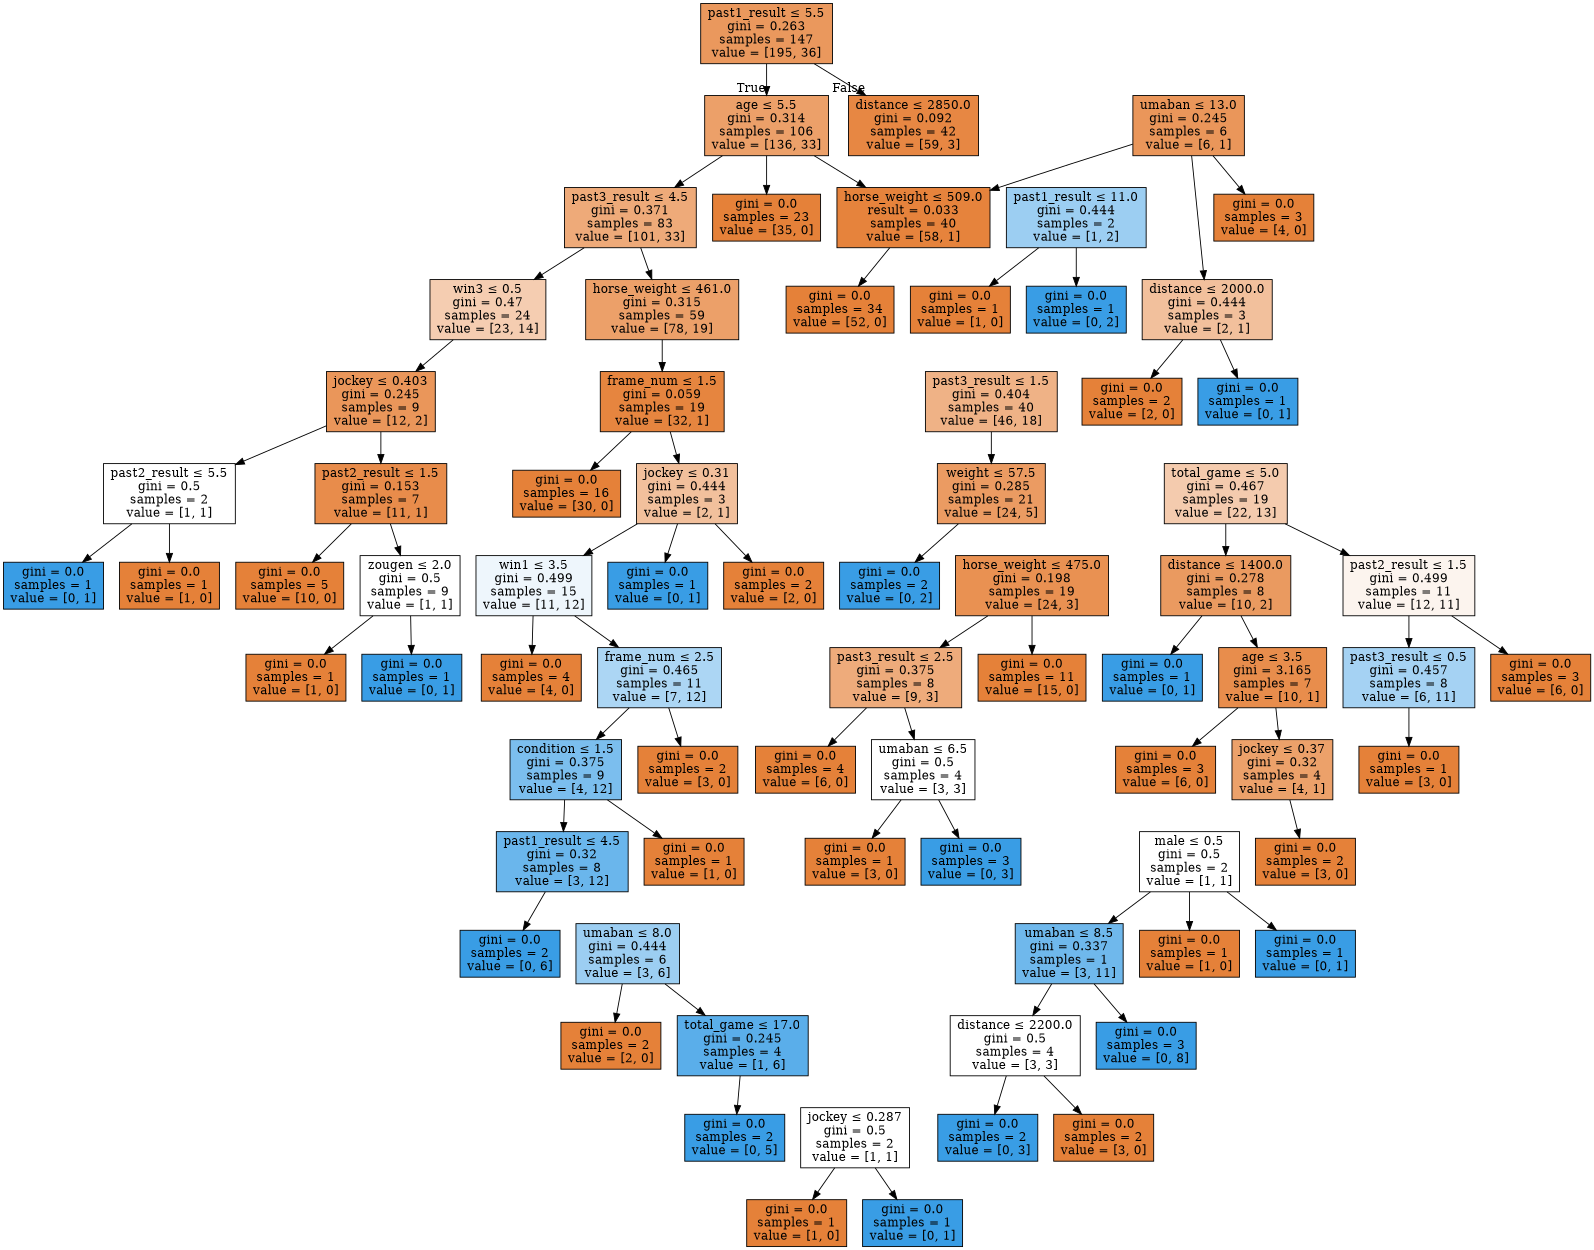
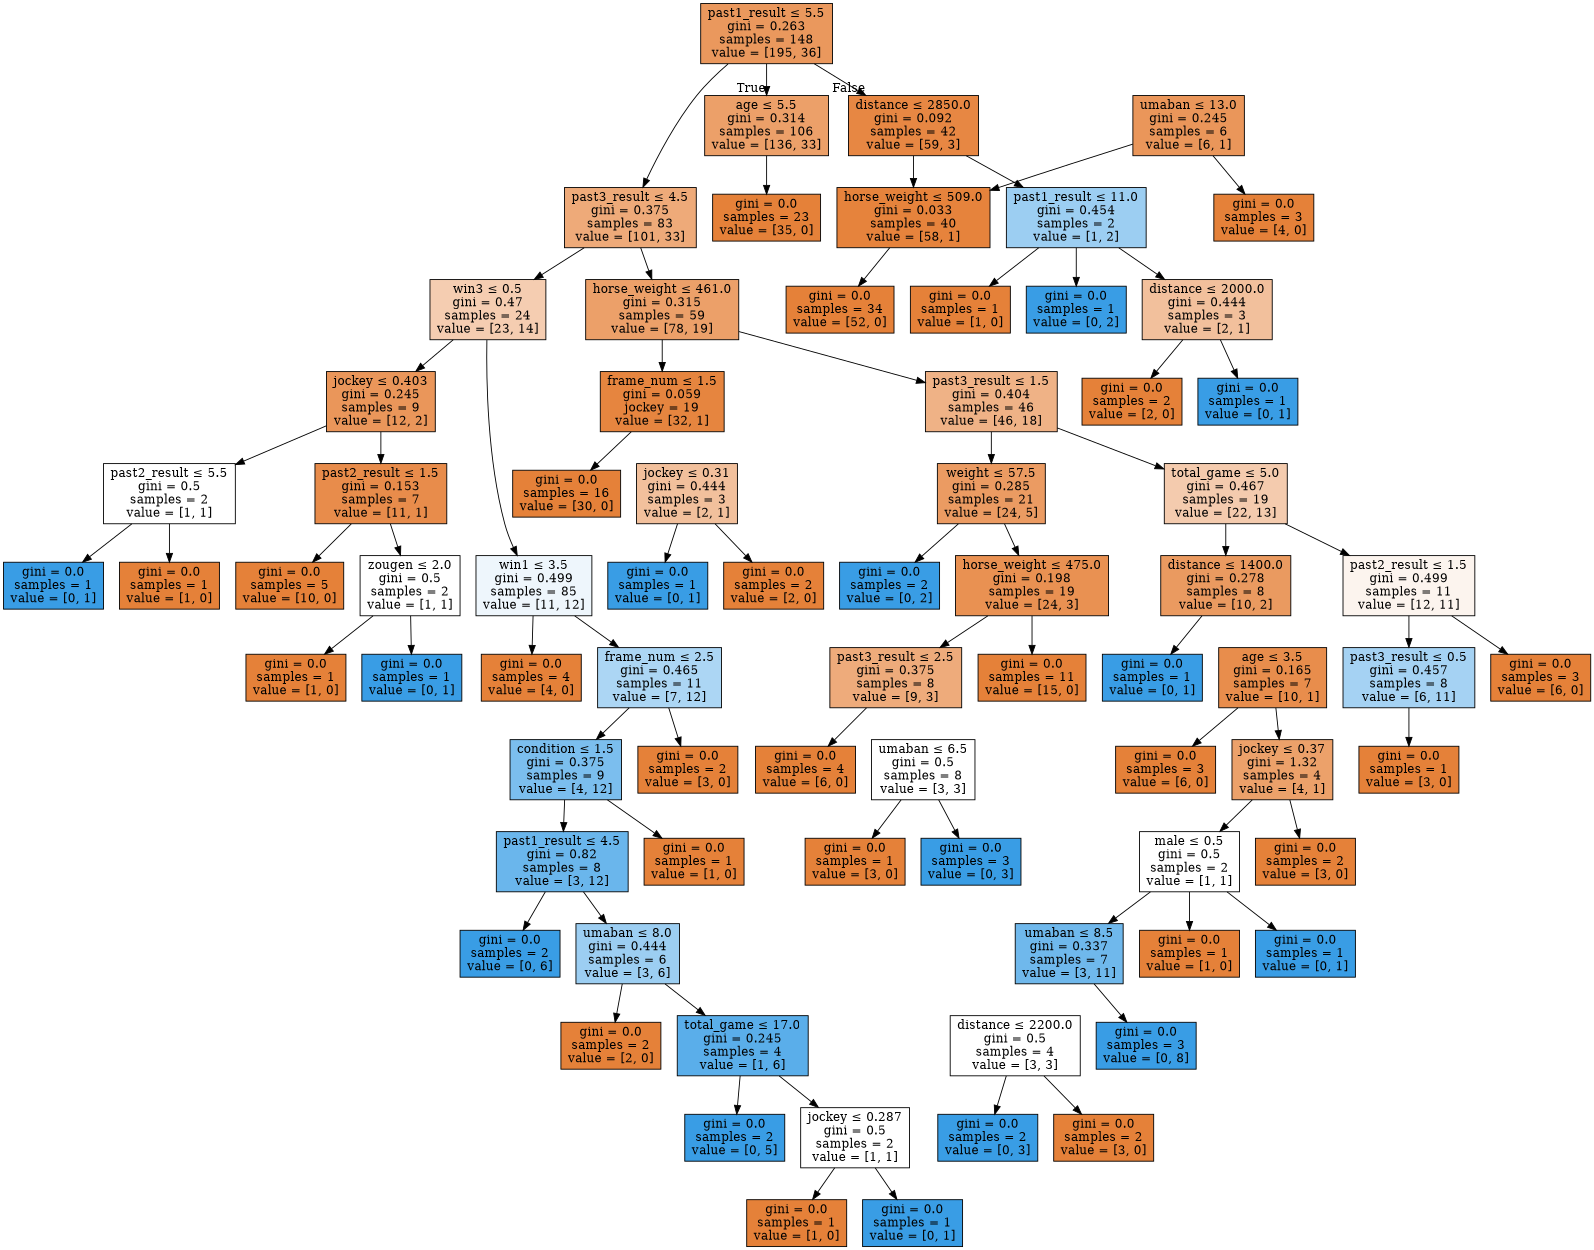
  digraph {
    node [color=black fillcolor="#e58139ff" shape=box style=filled]
-   n1 [fillcolor="#e58139d0" label=<past1_result &le; 5.5<br/>gini = 0.263<br/>samples = 147<br/>value = [195, 36]>]
+   n1 [fillcolor="#e58139d0" label=<past1_result &le; 5.5<br/>gini = 0.263<br/>samples = 148<br/>value = [195, 36]>]
    n2 [fillcolor="#e58139c1" label=<age &le; 5.5<br/>gini = 0.314<br/>samples = 106<br/>value = [136, 33]>]
    n3 [fillcolor="#e58139f2" label=<distance &le; 2850.0<br/>gini = 0.092<br/>samples = 42<br/>value = [59, 3]>]
-   n4 [fillcolor="#e58139ac" label=<past3_result &le; 4.5<br/>gini = 0.371<br/>samples = 83<br/>value = [101, 33]>]
+   n4 [fillcolor="#e58139ac" label=<past3_result &le; 4.5<br/>gini = 0.375<br/>samples = 83<br/>value = [101, 33]>]
    n5 [label=<gini = 0.0<br/>samples = 23<br/>value = [35, 0]>]
-   n6 [fillcolor="#e58139fb" label=<horse_weight &le; 509.0<br/>result = 0.033<br/>samples = 40<br/>value = [58, 1]>]
-   n7 [fillcolor="#399de57f" label=<past1_result &le; 11.0<br/>gini = 0.444<br/>samples = 2<br/>value = [1, 2]>]
+   n6 [fillcolor="#e58139fb" label=<horse_weight &le; 509.0<br/>gini = 0.033<br/>samples = 40<br/>value = [58, 1]>]
+   n7 [fillcolor="#399de57f" label=<past1_result &le; 11.0<br/>gini = 0.454<br/>samples = 2<br/>value = [1, 2]>]
    n8 [fillcolor="#e58139c1" label=<horse_weight &le; 461.0<br/>gini = 0.315<br/>samples = 59<br/>value = [78, 19]>]
    n9 [fillcolor="#e5813964" label=<win3 &le; 0.5<br/>gini = 0.47<br/>samples = 24<br/>value = [23, 14]>]
-   n10 [fillcolor="#e58139f7" label=<frame_num &le; 1.5<br/>gini = 0.059<br/>samples = 19<br/>value = [32, 1]>]
-   n11 [fillcolor="#e581399b" label=<past3_result &le; 1.5<br/>gini = 0.404<br/>samples = 40<br/>value = [46, 18]>]
+   n10 [fillcolor="#e58139f7" label=<frame_num &le; 1.5<br/>gini = 0.059<br/>jockey = 19<br/>value = [32, 1]>]
+   n11 [fillcolor="#e581399b" label=<past3_result &le; 1.5<br/>gini = 0.404<br/>samples = 46<br/>value = [46, 18]>]
    n12 [fillcolor="#e58139d4" label=<jockey &le; 0.403<br/>gini = 0.245<br/>samples = 9<br/>value = [12, 2]>]
-   n13 [fillcolor="#399de515" label=<win1 &le; 3.5<br/>gini = 0.499<br/>samples = 15<br/>value = [11, 12]>]
+   n13 [fillcolor="#399de515" label=<win1 &le; 3.5<br/>gini = 0.499<br/>samples = 85<br/>value = [11, 12]>]
    n14 [fillcolor="#e581397f" label=<jockey &le; 0.31<br/>gini = 0.444<br/>samples = 3<br/>value = [2, 1]>]
    n15 [label=<gini = 0.0<br/>samples = 16<br/>value = [30, 0]>]
    n16 [fillcolor="#e5813968" label=<total_game &le; 5.0<br/>gini = 0.467<br/>samples = 19<br/>value = [22, 13]>]
    n17 [fillcolor="#e58139ca" label=<weight &le; 57.5<br/>gini = 0.285<br/>samples = 21<br/>value = [24, 5]>]
    n18 [label=<gini = 0.0<br/>samples = 2<br/>value = [2, 0]>]
    n19 [fillcolor="#399de5ff" label=<gini = 0.0<br/>samples = 1<br/>value = [0, 1]>]
    n20 [fillcolor="#e5813915" label=<past2_result &le; 1.5<br/>gini = 0.499<br/>samples = 11<br/>value = [12, 11]>]
    n21 [fillcolor="#e58139cc" label=<distance &le; 1400.0<br/>gini = 0.278<br/>samples = 8<br/>value = [10, 2]>]
    n22 [fillcolor="#e58139df" label=<horse_weight &le; 475.0<br/>gini = 0.198<br/>samples = 19<br/>value = [24, 3]>]
    n23 [fillcolor="#399de5ff" label=<gini = 0.0<br/>samples = 2<br/>value = [0, 2]>]
    n24 [fillcolor="#399de574" label=<past3_result &le; 0.5<br/>gini = 0.457<br/>samples = 8<br/>value = [6, 11]>]
    n25 [label=<gini = 0.0<br/>samples = 3<br/>value = [6, 0]>]
    n26 [fillcolor="#399de5ff" label=<gini = 0.0<br/>samples = 1<br/>value = [0, 1]>]
-   n27 [fillcolor="#e58139e6" label=<age &le; 3.5<br/>gini = 3.165<br/>samples = 7<br/>value = [10, 1]>]
+   n27 [fillcolor="#e58139e6" label=<age &le; 3.5<br/>gini = 0.165<br/>samples = 7<br/>value = [10, 1]>]
    n28 [label=<gini = 0.0<br/>samples = 1<br/>value = [3, 0]>]
-   n29 [fillcolor="#399de5b9" label=<umaban &le; 8.5<br/>gini = 0.337<br/>samples = 1<br/>value = [3, 11]>]
+   n29 [fillcolor="#399de5b9" label=<umaban &le; 8.5<br/>gini = 0.337<br/>samples = 7<br/>value = [3, 11]>]
    n30 [fillcolor="#e5813900" label=<distance &le; 2200.0<br/>gini = 0.5<br/>samples = 4<br/>value = [3, 3]>]
    n31 [fillcolor="#399de5ff" label=<gini = 0.0<br/>samples = 3<br/>value = [0, 8]>]
    n32 [fillcolor="#399de5ff" label=<gini = 0.0<br/>samples = 2<br/>value = [0, 3]>]
    n33 [label=<gini = 0.0<br/>samples = 2<br/>value = [3, 0]>]
-   n34 [fillcolor="#e58139bf" label=<jockey &le; 0.37<br/>gini = 0.32<br/>samples = 4<br/>value = [4, 1]>]
+   n34 [fillcolor="#e58139bf" label=<jockey &le; 0.37<br/>gini = 1.32<br/>samples = 4<br/>value = [4, 1]>]
    n35 [label=<gini = 0.0<br/>samples = 3<br/>value = [6, 0]>]
    n36 [fillcolor="#e5813900" label=<male &le; 0.5<br/>gini = 0.5<br/>samples = 2<br/>value = [1, 1]>]
    n37 [label=<gini = 0.0<br/>samples = 2<br/>value = [3, 0]>]
    n38 [label=<gini = 0.0<br/>samples = 1<br/>value = [1, 0]>]
    n39 [fillcolor="#399de5ff" label=<gini = 0.0<br/>samples = 1<br/>value = [0, 1]>]
    n40 [fillcolor="#e58139aa" label=<past3_result &le; 2.5<br/>gini = 0.375<br/>samples = 8<br/>value = [9, 3]>]
    n41 [label=<gini = 0.0<br/>samples = 11<br/>value = [15, 0]>]
-   n42 [fillcolor="#e5813900" label=<umaban &le; 6.5<br/>gini = 0.5<br/>samples = 4<br/>value = [3, 3]>]
+   n42 [fillcolor="#e5813900" label=<umaban &le; 6.5<br/>gini = 0.5<br/>samples = 8<br/>value = [3, 3]>]
    n43 [label=<gini = 0.0<br/>samples = 4<br/>value = [6, 0]>]
    n44 [label=<gini = 0.0<br/>samples = 1<br/>value = [3, 0]>]
    n45 [fillcolor="#399de5ff" label=<gini = 0.0<br/>samples = 3<br/>value = [0, 3]>]
    n46 [fillcolor="#e58139e8" label=<past2_result &le; 1.5<br/>gini = 0.153<br/>samples = 7<br/>value = [11, 1]>]
    n47 [fillcolor="#e5813900" label=<past2_result &le; 5.5<br/>gini = 0.5<br/>samples = 2<br/>value = [1, 1]>]
    n48 [label=<gini = 0.0<br/>samples = 4<br/>value = [4, 0]>]
    n49 [fillcolor="#399de56a" label=<frame_num &le; 2.5<br/>gini = 0.465<br/>samples = 11<br/>value = [7, 12]>]
-   n50 [fillcolor="#e5813900" label=<zougen &le; 2.0<br/>gini = 0.5<br/>samples = 9<br/>value = [1, 1]>]
+   n50 [fillcolor="#e5813900" label=<zougen &le; 2.0<br/>gini = 0.5<br/>samples = 2<br/>value = [1, 1]>]
    n51 [label=<gini = 0.0<br/>samples = 5<br/>value = [10, 0]>]
    n52 [fillcolor="#399de5ff" label=<gini = 0.0<br/>samples = 1<br/>value = [0, 1]>]
    n53 [label=<gini = 0.0<br/>samples = 1<br/>value = [1, 0]>]
    n54 [label=<gini = 0.0<br/>samples = 1<br/>value = [1, 0]>]
    n55 [fillcolor="#399de5ff" label=<gini = 0.0<br/>samples = 1<br/>value = [0, 1]>]
    n56 [label=<gini = 0.0<br/>samples = 2<br/>value = [3, 0]>]
    n57 [fillcolor="#399de5aa" label=<condition &le; 1.5<br/>gini = 0.375<br/>samples = 9<br/>value = [4, 12]>]
-   n58 [fillcolor="#399de5bf" label=<past1_result &le; 4.5<br/>gini = 0.32<br/>samples = 8<br/>value = [3, 12]>]
+   n58 [fillcolor="#399de5bf" label=<past1_result &le; 4.5<br/>gini = 0.82<br/>samples = 8<br/>value = [3, 12]>]
    n59 [label=<gini = 0.0<br/>samples = 1<br/>value = [1, 0]>]
    n60 [fillcolor="#399de57f" label=<umaban &le; 8.0<br/>gini = 0.444<br/>samples = 6<br/>value = [3, 6]>]
    n61 [fillcolor="#399de5ff" label=<gini = 0.0<br/>samples = 2<br/>value = [0, 6]>]
    n62 [label=<gini = 0.0<br/>samples = 2<br/>value = [2, 0]>]
    n63 [fillcolor="#399de5d4" label=<total_game &le; 17.0<br/>gini = 0.245<br/>samples = 4<br/>value = [1, 6]>]
    n64 [fillcolor="#399de5ff" label=<gini = 0.0<br/>samples = 2<br/>value = [0, 5]>]
    n65 [fillcolor="#e5813900" label=<jockey &le; 0.287<br/>gini = 0.5<br/>samples = 2<br/>value = [1, 1]>]
    n66 [label=<gini = 0.0<br/>samples = 1<br/>value = [1, 0]>]
    n67 [fillcolor="#399de5ff" label=<gini = 0.0<br/>samples = 1<br/>value = [0, 1]>]
    n68 [label=<gini = 0.0<br/>samples = 34<br/>value = [52, 0]>]
    n69 [label=<gini = 0.0<br/>samples = 1<br/>value = [1, 0]>]
    n70 [fillcolor="#399de5ff" label=<gini = 0.0<br/>samples = 1<br/>value = [0, 2]>]
    n71 [fillcolor="#e58139d4" label=<umaban &le; 13.0<br/>gini = 0.245<br/>samples = 6<br/>value = [6, 1]>]
    n72 [fillcolor="#e581397f" label=<distance &le; 2000.0<br/>gini = 0.444<br/>samples = 3<br/>value = [2, 1]>]
    n73 [label=<gini = 0.0<br/>samples = 3<br/>value = [4, 0]>]
    n74 [label=<gini = 0.0<br/>samples = 2<br/>value = [2, 0]>]
    n75 [fillcolor="#399de5ff" label=<gini = 0.0<br/>samples = 1<br/>value = [0, 1]>]
    n1 -> n2 [headlabel=True labelangle=45 labeldistance=2.5]
    n1 -> n3 [headlabel=False labelangle=-45 labeldistance=2.5]
-   n2 -> n4
+   n1 -> n4
    n2 -> n5
-   n2 -> n6
+   n3 -> n6
+   n3 -> n7
    n4 -> n8
    n4 -> n9
    n6 -> n68
    n7 -> n69
    n7 -> n70
    n8 -> n10
+   n8 -> n11
    n9 -> n12
-   n14 -> n13
-   n10 -> n14
+   n9 -> n13
    n10 -> n15
+   n11 -> n16
    n11 -> n17
    n12 -> n46
    n12 -> n47
    n13 -> n48
    n13 -> n49
    n14 -> n18
    n14 -> n19
    n16 -> n20
    n16 -> n21
+   n17 -> n22
    n17 -> n23
    n20 -> n24
    n20 -> n25
    n21 -> n26
-   n21 -> n27
    n22 -> n40
    n22 -> n41
    n24 -> n28
    n27 -> n34
    n27 -> n35
-   n29 -> n30
    n29 -> n31
    n30 -> n32
    n30 -> n33
+   n34 -> n36
    n34 -> n37
    n36 -> n29
    n36 -> n38
    n36 -> n39
-   n40 -> n42
    n40 -> n43
    n42 -> n44
    n42 -> n45
    n46 -> n50
    n46 -> n51
    n47 -> n52
    n47 -> n53
    n49 -> n56
    n49 -> n57
    n50 -> n54
    n50 -> n55
    n57 -> n58
    n57 -> n59
+   n58 -> n60
    n58 -> n61
    n60 -> n62
    n60 -> n63
    n63 -> n64
+   n63 -> n65
    n65 -> n66
    n65 -> n67
    n71 -> n6
-   n71 -> n72
+   n7 -> n72
    n71 -> n73
    n72 -> n74
    n72 -> n75
  }
